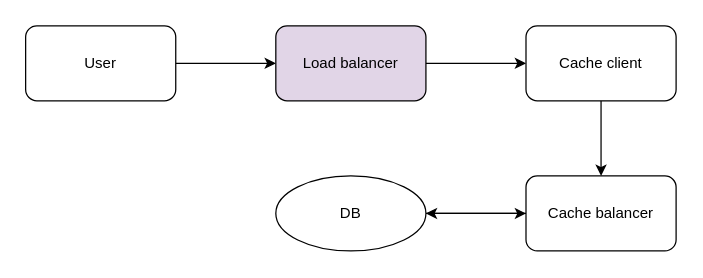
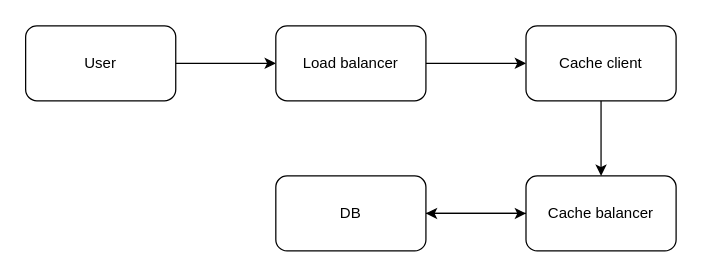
  <mxCell id="0" />
  <mxCell id="1" parent="0" />
  <mxCell id="2" style="edgeStyle=orthogonalEdgeStyle;rounded=0;orthogonalLoop=1;jettySize=auto;html=1;exitX=1;exitY=0.5;exitDx=0;exitDy=0;entryX=0;entryY=0.5;entryDx=0;entryDy=0;" parent="1" source="3" target="5" edge="1"><mxGeometry relative="1" as="geometry" /></mxCell>
  <mxCell id="3" value="User" style="rounded=1;whiteSpace=wrap;html=1;" parent="1" vertex="1"><mxGeometry x="20" y="20" width="120" height="60" as="geometry" /></mxCell>
  <mxCell id="4" style="edgeStyle=orthogonalEdgeStyle;rounded=0;orthogonalLoop=1;jettySize=auto;html=1;exitX=1;exitY=0.5;exitDx=0;exitDy=0;entryX=0;entryY=0.5;entryDx=0;entryDy=0;" parent="1" source="5" target="7" edge="1"><mxGeometry relative="1" as="geometry" /></mxCell>
- <mxCell id="5" value="Load balancer" style="rounded=1;whiteSpace=wrap;html=1;fillColor=#e1d5e7;" parent="1" vertex="1"><mxGeometry x="220" y="20" width="120" height="60" as="geometry" /></mxCell>
+ <mxCell id="5" value="Load balancer" style="rounded=1;whiteSpace=wrap;html=1;" parent="1" vertex="1"><mxGeometry x="220" y="20" width="120" height="60" as="geometry" /></mxCell>
  <mxCell id="6" style="edgeStyle=orthogonalEdgeStyle;rounded=0;orthogonalLoop=1;jettySize=auto;html=1;exitX=0.5;exitY=1;exitDx=0;exitDy=0;" edge="1" parent="1" source="7" target="9"><mxGeometry relative="1" as="geometry" /></mxCell>
  <mxCell id="7" value="Cache client" style="rounded=1;whiteSpace=wrap;html=1;" parent="1" vertex="1"><mxGeometry x="420" y="20" width="120" height="60" as="geometry" /></mxCell>
  <mxCell id="8" style="edgeStyle=orthogonalEdgeStyle;rounded=0;orthogonalLoop=1;jettySize=auto;html=1;exitX=0;exitY=0.5;exitDx=0;exitDy=0;" edge="1" parent="1" source="9" target="11"><mxGeometry relative="1" as="geometry" /></mxCell>
  <mxCell id="9" value="Cache balancer" style="rounded=1;whiteSpace=wrap;html=1;" parent="1" vertex="1"><mxGeometry x="420" y="140" width="120" height="60" as="geometry" /></mxCell>
  <mxCell id="10" style="edgeStyle=orthogonalEdgeStyle;rounded=0;orthogonalLoop=1;jettySize=auto;html=1;exitX=1;exitY=0.5;exitDx=0;exitDy=0;entryX=0;entryY=0.5;entryDx=0;entryDy=0;" edge="1" parent="1" source="11" target="9"><mxGeometry relative="1" as="geometry" /></mxCell>
- <mxCell id="11" value="DB" style="ellipse;whiteSpace=wrap;html=1;" vertex="1" parent="1"><mxGeometry x="220" y="140" width="120" height="60" as="geometry" /></mxCell>
+ <mxCell id="11" value="DB" style="rounded=1;whiteSpace=wrap;html=1;" vertex="1" parent="1"><mxGeometry x="220" y="140" width="120" height="60" as="geometry" /></mxCell>
